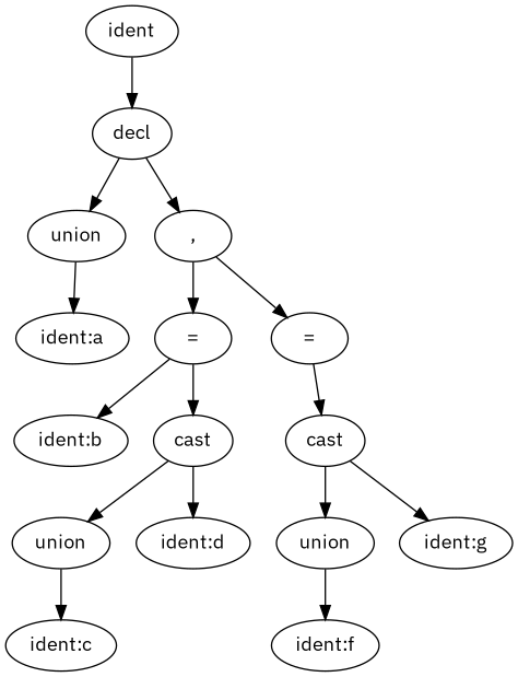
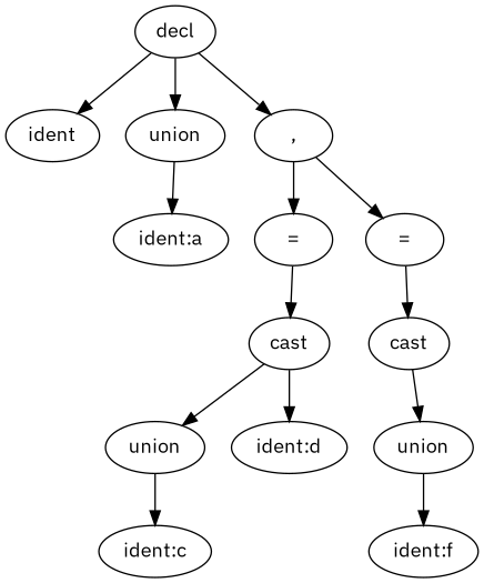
  digraph {
    fontname="IBM Plex Sans"
    node [fontname="IBM Plex Sans"]
    edge [fontname="IBM Plex Sans"]
    n1 [label=ident]
    n2 [label=<decl>]
    n3 [label=<union>]
    n4 [label=<,>]
    n5 [label=<ident:a>]
    n6 [label=<=>]
    n7 [label=<=>]
-   n8 [label=<ident:b>]
    n9 [label=<cast>]
    n10 [label=<cast>]
    n11 [label=<union>]
    n12 [label=<ident:d>]
    n13 [label=<union>]
-   n14 [label=<ident:g>]
    n15 [label=<ident:c>]
    n16 [label=<ident:f>]
-   n1 -> n2
+   n2 -> n1
    n2 -> n3
    n2 -> n4
    n3 -> n5
    n4 -> n6
    n4 -> n7
-   n6 -> n8
    n6 -> n9
    n7 -> n10
    n9 -> n11
    n9 -> n12
    n10 -> n13
-   n10 -> n14
    n11 -> n15
    n13 -> n16
  }
